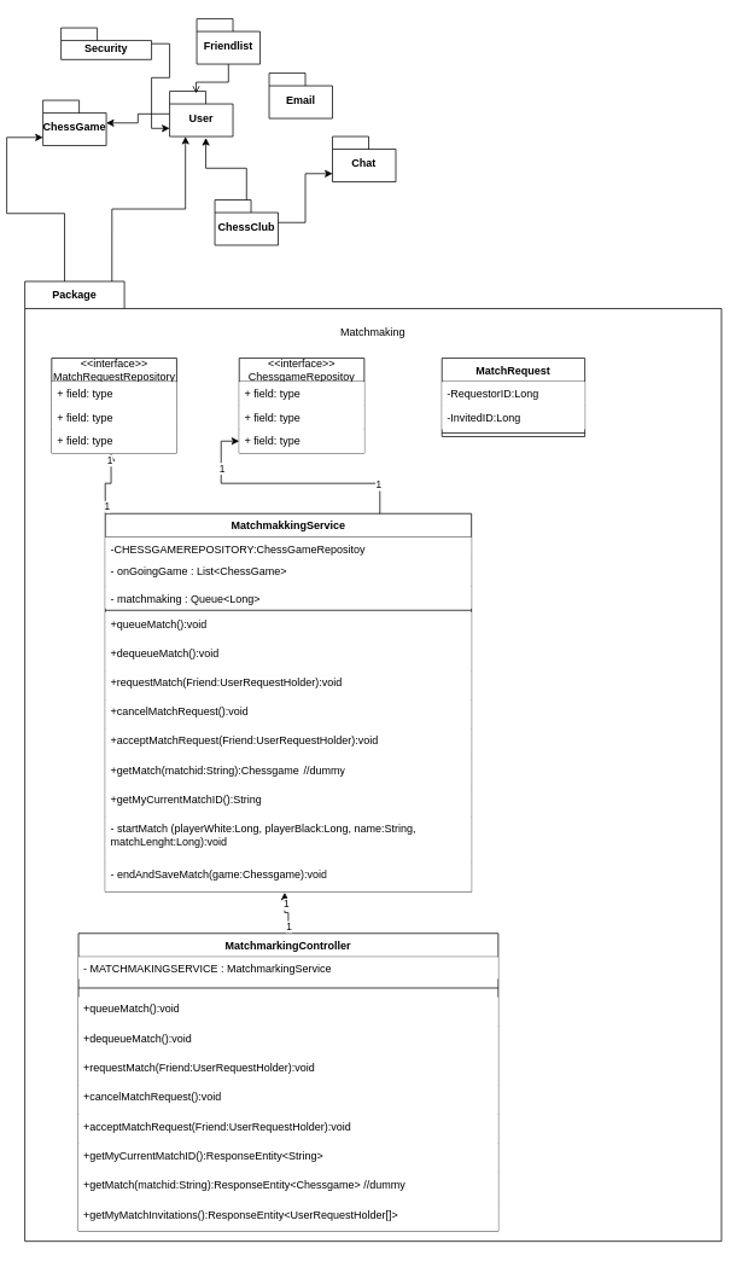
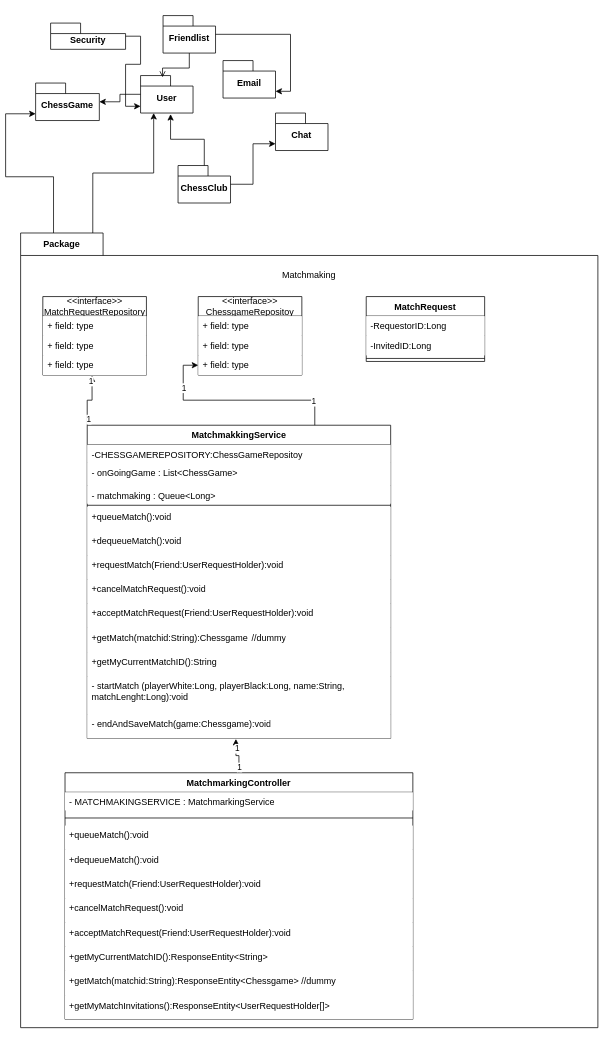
  <mxCell id="0" />
  <mxCell id="1" parent="0" />
  <mxCell id="2" value="Email" style="shape=folder;fontStyle=1;spacingTop=10;tabWidth=40;tabHeight=14;tabPosition=left;html=1;whiteSpace=wrap;strokeColor=#000000;" parent="1" vertex="1"><mxGeometry x="290" y="80" width="70" height="50" as="geometry" /></mxCell>
  <mxCell id="3" value="Security" style="shape=folder;fontStyle=1;spacingTop=10;tabWidth=40;tabHeight=14;tabPosition=left;html=1;whiteSpace=wrap;strokeColor=#000000;" parent="1" vertex="1"><mxGeometry x="60" y="30" width="100" height="35" as="geometry" /></mxCell>
  <mxCell id="4" value="Friendlist" style="shape=folder;fontStyle=1;spacingTop=10;tabWidth=40;tabHeight=14;tabPosition=left;html=1;whiteSpace=wrap;strokeColor=#000000;" parent="1" vertex="1"><mxGeometry x="210" y="20" width="70" height="50" as="geometry" /></mxCell>
  <mxCell id="5" value="Chat" style="shape=folder;fontStyle=1;spacingTop=10;tabWidth=40;tabHeight=14;tabPosition=left;html=1;whiteSpace=wrap;strokeColor=#000000;" parent="1" vertex="1"><mxGeometry x="360" y="150" width="70" height="50" as="geometry" /></mxCell>
  <mxCell id="6" value="User" style="shape=folder;fontStyle=1;spacingTop=10;tabWidth=40;tabHeight=14;tabPosition=left;html=1;whiteSpace=wrap;strokeColor=#000000;" parent="1" vertex="1"><mxGeometry x="180" y="100" width="70" height="50" as="geometry" /></mxCell>
- <mxCell id="7" value="ChessGame" style="shape=folder;fontStyle=1;spacingTop=10;tabWidth=40;tabHeight=14;tabPosition=left;html=1;whiteSpace=wrap;strokeColor=#000000;" parent="1" vertex="1"><mxGeometry x="40" y="110" width="70" height="50" as="geometry" /></mxCell>
+ <mxCell id="7" value="ChessGame" style="shape=folder;fontStyle=1;spacingTop=10;tabWidth=40;tabHeight=14;tabPosition=left;html=1;whiteSpace=wrap;strokeColor=#000000;" parent="1" vertex="1"><mxGeometry x="40" y="110" width="85" height="50" as="geometry" /></mxCell>
  <mxCell id="8" value="ChessClub" style="shape=folder;fontStyle=1;spacingTop=10;tabWidth=40;tabHeight=14;tabPosition=left;html=1;whiteSpace=wrap;strokeColor=#000000;" parent="1" vertex="1"><mxGeometry x="230" y="220" width="70" height="50" as="geometry" /></mxCell>
  <mxCell id="9" style="edgeStyle=orthogonalEdgeStyle;rounded=0;orthogonalLoop=1;jettySize=auto;html=1;strokeColor=#000000;" parent="1" source="6" target="7" edge="1"><mxGeometry relative="1" as="geometry" /></mxCell>
  <mxCell id="10" style="edgeStyle=orthogonalEdgeStyle;rounded=0;orthogonalLoop=1;jettySize=auto;html=1;entryX=0.419;entryY=0.047;entryDx=0;entryDy=0;entryPerimeter=0;strokeColor=#000000;endArrow=open;" parent="1" source="4" target="6" edge="1"><mxGeometry relative="1" as="geometry" /></mxCell>
  <mxCell id="11" style="edgeStyle=orthogonalEdgeStyle;rounded=0;orthogonalLoop=1;jettySize=auto;html=1;exitX=0.057;exitY=0;exitDx=0;exitDy=0;exitPerimeter=0;entryX=0;entryY=0;entryDx=0;entryDy=41;entryPerimeter=0;" parent="1" source="17" target="7" edge="1"><mxGeometry relative="1" as="geometry"><mxPoint x="110.03" y="290" as="sourcePoint" /></mxGeometry></mxCell>
  <mxCell id="12" style="edgeStyle=orthogonalEdgeStyle;rounded=0;orthogonalLoop=1;jettySize=auto;html=1;entryX=0.572;entryY=1.029;entryDx=0;entryDy=0;entryPerimeter=0;strokeColor=#000000;" parent="1" source="8" target="6" edge="1"><mxGeometry relative="1" as="geometry"><mxPoint x="235" y="190" as="targetPoint" /></mxGeometry></mxCell>
  <mxCell id="13" style="edgeStyle=orthogonalEdgeStyle;rounded=0;orthogonalLoop=1;jettySize=auto;html=1;entryX=0.25;entryY=1;entryDx=0;entryDy=0;entryPerimeter=0;exitX=0.125;exitY=0.003;exitDx=0;exitDy=0;exitPerimeter=0;" parent="1" source="17" target="6" edge="1"><mxGeometry relative="1" as="geometry"><mxPoint x="150" y="315" as="sourcePoint" /></mxGeometry></mxCell>
+ <mxCell id="14" style="edgeStyle=orthogonalEdgeStyle;rounded=0;orthogonalLoop=1;jettySize=auto;html=1;entryX=0;entryY=0;entryDx=70;entryDy=41;entryPerimeter=0;strokeColor=#000000;" parent="1" source="4" target="2" edge="1"><mxGeometry relative="1" as="geometry" /></mxCell>
  <mxCell id="15" style="edgeStyle=orthogonalEdgeStyle;rounded=0;orthogonalLoop=1;jettySize=auto;html=1;entryX=0;entryY=0;entryDx=0;entryDy=41;entryPerimeter=0;strokeColor=#000000;" parent="1" source="3" target="6" edge="1"><mxGeometry relative="1" as="geometry" /></mxCell>
  <mxCell id="16" style="edgeStyle=orthogonalEdgeStyle;rounded=0;orthogonalLoop=1;jettySize=auto;html=1;entryX=0;entryY=0;entryDx=0;entryDy=41;entryPerimeter=0;strokeColor=#000000;" parent="1" source="8" target="5" edge="1"><mxGeometry relative="1" as="geometry" /></mxCell>
  <mxCell id="17" value="Package" style="shape=folder;fontStyle=1;tabWidth=110;tabHeight=30;tabPosition=left;html=1;boundedLbl=1;labelInHeader=1;container=1;collapsible=0;whiteSpace=wrap;" parent="1" vertex="1"><mxGeometry x="20" y="310" width="770" height="1060" as="geometry" /></mxCell>
  <mxCell id="18" value="Matchmaking" style="html=1;strokeColor=none;resizeWidth=1;resizeHeight=1;fillColor=none;part=1;connectable=0;allowArrows=0;deletable=0;whiteSpace=wrap;" parent="17" vertex="1"><mxGeometry width="770" height="53.671" relative="1" as="geometry"><mxPoint y="30" as="offset" /></mxGeometry></mxCell>
  <mxCell id="19" value="MatchmakkingService" style="swimlane;fontStyle=1;align=center;verticalAlign=top;childLayout=stackLayout;horizontal=1;startSize=26;horizontalStack=0;resizeParent=1;resizeParentMax=0;resizeLast=0;collapsible=1;marginBottom=0;whiteSpace=wrap;html=1;fillColor=#FFFFFF;" parent="17" vertex="1"><mxGeometry x="88.846" y="256.419" width="404.744" height="417.695" as="geometry" /></mxCell>
  <mxCell id="20" value="-CHESSGAMEREPOSITORY:ChessGameRepositoy" style="text;strokeColor=none;fillColor=#FFFFFF;align=left;verticalAlign=top;spacingLeft=4;spacingRight=4;overflow=hidden;rotatable=0;points=[[0,0.5],[1,0.5]];portConstraint=eastwest;whiteSpace=wrap;html=1;" parent="19" vertex="1"><mxGeometry y="26" width="404.744" height="24.229" as="geometry" /></mxCell>
  <mxCell id="21" value="- onGoingGame : List&amp;lt;ChessGame&amp;gt;" style="text;strokeColor=none;fillColor=#FFFFFF;align=left;verticalAlign=top;spacingLeft=4;spacingRight=4;overflow=hidden;rotatable=0;points=[[0,0.5],[1,0.5]];portConstraint=eastwest;whiteSpace=wrap;html=1;" parent="19" vertex="1"><mxGeometry y="50.229" width="404.744" height="30.286" as="geometry" /></mxCell>
  <mxCell id="22" value="- matchmaking : Queue&amp;lt;Long&amp;gt;&amp;nbsp;" style="text;strokeColor=none;fillColor=#FFFFFF;align=left;verticalAlign=top;spacingLeft=4;spacingRight=4;overflow=hidden;rotatable=0;points=[[0,0.5],[1,0.5]];portConstraint=eastwest;whiteSpace=wrap;html=1;" parent="19" vertex="1"><mxGeometry y="80.514" width="404.744" height="24.229" as="geometry" /></mxCell>
  <mxCell id="23" value="" style="line;strokeWidth=1;fillColor=#FFFFFF;align=left;verticalAlign=middle;spacingTop=-1;spacingLeft=3;spacingRight=3;rotatable=0;labelPosition=right;points=[];portConstraint=eastwest;strokeColor=inherit;" parent="19" vertex="1"><mxGeometry y="104.743" width="404.744" height="4.038" as="geometry" /></mxCell>
  <mxCell id="24" value="+queueMatch():void" style="text;strokeColor=none;fillColor=#FFFFFF;align=left;verticalAlign=top;spacingLeft=4;spacingRight=4;overflow=hidden;rotatable=0;points=[[0,0.5],[1,0.5]];portConstraint=eastwest;whiteSpace=wrap;html=1;" parent="19" vertex="1"><mxGeometry y="108.781" width="404.744" height="32.305" as="geometry" /></mxCell>
  <mxCell id="25" value="+dequeueMatch():void" style="text;strokeColor=none;fillColor=#FFFFFF;align=left;verticalAlign=top;spacingLeft=4;spacingRight=4;overflow=hidden;rotatable=0;points=[[0,0.5],[1,0.5]];portConstraint=eastwest;whiteSpace=wrap;html=1;" parent="19" vertex="1"><mxGeometry y="141.086" width="404.744" height="32.305" as="geometry" /></mxCell>
  <mxCell id="26" value="+requestMatch(Friend:UserRequestHolder):void" style="text;strokeColor=none;fillColor=#FFFFFF;align=left;verticalAlign=top;spacingLeft=4;spacingRight=4;overflow=hidden;rotatable=0;points=[[0,0.5],[1,0.5]];portConstraint=eastwest;whiteSpace=wrap;html=1;" parent="19" vertex="1"><mxGeometry y="173.39" width="404.744" height="32.305" as="geometry" /></mxCell>
  <mxCell id="27" value="+cancelMatchRequest():void" style="text;strokeColor=none;fillColor=#FFFFFF;align=left;verticalAlign=top;spacingLeft=4;spacingRight=4;overflow=hidden;rotatable=0;points=[[0,0.5],[1,0.5]];portConstraint=eastwest;whiteSpace=wrap;html=1;" parent="19" vertex="1"><mxGeometry y="205.695" width="404.744" height="32.305" as="geometry" /></mxCell>
  <mxCell id="28" value="+acceptMatchRequest(Friend:UserRequestHolder):void" style="text;strokeColor=none;fillColor=#FFFFFF;align=left;verticalAlign=top;spacingLeft=4;spacingRight=4;overflow=hidden;rotatable=0;points=[[0,0.5],[1,0.5]];portConstraint=eastwest;whiteSpace=wrap;html=1;" parent="19" vertex="1"><mxGeometry y="238" width="404.744" height="32.305" as="geometry" /></mxCell>
  <mxCell id="29" value="+getMatch(matchid:String):Chessgame&lt;span style=&quot;white-space: pre;&quot;&gt;&#09;&lt;/span&gt;//dummy" style="text;strokeColor=none;fillColor=#FFFFFF;align=left;verticalAlign=top;spacingLeft=4;spacingRight=4;overflow=hidden;rotatable=0;points=[[0,0.5],[1,0.5]];portConstraint=eastwest;whiteSpace=wrap;html=1;" parent="19" vertex="1"><mxGeometry y="270.305" width="404.744" height="32.305" as="geometry" /></mxCell>
  <mxCell id="30" value="+getMyCurrentMatchID():String" style="text;strokeColor=none;fillColor=#FFFFFF;align=left;verticalAlign=top;spacingLeft=4;spacingRight=4;overflow=hidden;rotatable=0;points=[[0,0.5],[1,0.5]];portConstraint=eastwest;whiteSpace=wrap;html=1;" parent="19" vertex="1"><mxGeometry y="302.61" width="404.744" height="32.305" as="geometry" /></mxCell>
  <mxCell id="31" value="- startMatch (playerWhite:Long, playerBlack:Long, name:String, matchLenght:Long):void" style="text;strokeColor=none;fillColor=#FFFFFF;align=left;verticalAlign=top;spacingLeft=4;spacingRight=4;overflow=hidden;rotatable=0;points=[[0,0.5],[1,0.5]];portConstraint=eastwest;whiteSpace=wrap;html=1;" parent="19" vertex="1"><mxGeometry y="334.914" width="404.744" height="50.476" as="geometry" /></mxCell>
  <mxCell id="32" value="- endAndSaveMatch(game:Chessgame):void" style="text;strokeColor=none;fillColor=#FFFFFF;align=left;verticalAlign=top;spacingLeft=4;spacingRight=4;overflow=hidden;rotatable=0;points=[[0,0.5],[1,0.5]];portConstraint=eastwest;whiteSpace=wrap;html=1;" parent="19" vertex="1"><mxGeometry y="385.39" width="404.744" height="32.305" as="geometry" /></mxCell>
  <mxCell id="33" value="&amp;lt;&amp;lt;interface&amp;gt;&amp;gt;&lt;br&gt;ChessgameRepositoy" style="swimlane;fontStyle=0;childLayout=stackLayout;horizontal=1;startSize=26;fillColor=#FFFFFF;horizontalStack=0;resizeParent=1;resizeParentMax=0;resizeLast=0;collapsible=1;marginBottom=0;whiteSpace=wrap;html=1;" parent="17" vertex="1"><mxGeometry x="236.923" y="84.8" width="138.205" height="104.743" as="geometry" /></mxCell>
  <mxCell id="34" value="+ field: type" style="text;strokeColor=none;fillColor=#FFFFFF;align=left;verticalAlign=top;spacingLeft=4;spacingRight=4;overflow=hidden;rotatable=0;points=[[0,0.5],[1,0.5]];portConstraint=eastwest;whiteSpace=wrap;html=1;" parent="33" vertex="1"><mxGeometry y="26" width="138.205" height="26.248" as="geometry" /></mxCell>
  <mxCell id="35" value="+ field: type" style="text;strokeColor=none;fillColor=#FFFFFF;align=left;verticalAlign=top;spacingLeft=4;spacingRight=4;overflow=hidden;rotatable=0;points=[[0,0.5],[1,0.5]];portConstraint=eastwest;whiteSpace=wrap;html=1;" parent="33" vertex="1"><mxGeometry y="52.248" width="138.205" height="26.248" as="geometry" /></mxCell>
  <mxCell id="36" value="+ field: type" style="text;strokeColor=none;fillColor=#FFFFFF;align=left;verticalAlign=top;spacingLeft=4;spacingRight=4;overflow=hidden;rotatable=0;points=[[0,0.5],[1,0.5]];portConstraint=eastwest;whiteSpace=wrap;html=1;" parent="33" vertex="1"><mxGeometry y="78.495" width="138.205" height="26.248" as="geometry" /></mxCell>
  <mxCell id="37" style="edgeStyle=orthogonalEdgeStyle;rounded=0;orthogonalLoop=1;jettySize=auto;html=1;exitX=0.75;exitY=0;exitDx=0;exitDy=0;fillColor=#FFFFFF;" parent="17" source="19" target="36" edge="1"><mxGeometry relative="1" as="geometry" /></mxCell>
  <mxCell id="38" value="1" style="edgeLabel;html=1;align=center;verticalAlign=middle;resizable=0;points=[];fillColor=#FFFFFF;" parent="37" vertex="1" connectable="0"><mxGeometry x="-0.768" y="2" relative="1" as="geometry"><mxPoint as="offset" /></mxGeometry></mxCell>
  <mxCell id="39" value="1" style="edgeLabel;html=1;align=center;verticalAlign=middle;resizable=0;points=[];fillColor=#FFFFFF;" parent="37" vertex="1" connectable="0"><mxGeometry x="0.635" y="-1" relative="1" as="geometry"><mxPoint as="offset" /></mxGeometry></mxCell>
  <mxCell id="40" value="MatchmarkingController" style="swimlane;fontStyle=1;align=center;verticalAlign=top;childLayout=stackLayout;horizontal=1;startSize=26;horizontalStack=0;resizeParent=1;resizeParentMax=0;resizeLast=0;collapsible=1;marginBottom=0;whiteSpace=wrap;html=1;fillColor=#FFFFFF;" parent="17" vertex="1"><mxGeometry x="59.231" y="719.995" width="463.974" height="328.857" as="geometry" /></mxCell>
  <mxCell id="41" value="- MATCHMAKINGSERVICE : MatchmarkingService" style="text;strokeColor=none;fillColor=#FFFFFF;align=left;verticalAlign=top;spacingLeft=4;spacingRight=4;overflow=hidden;rotatable=0;points=[[0,0.5],[1,0.5]];portConstraint=eastwest;whiteSpace=wrap;html=1;" parent="40" vertex="1"><mxGeometry y="26" width="463.974" height="24.229" as="geometry" /></mxCell>
  <mxCell id="42" value="" style="line;strokeWidth=1;fillColor=#FFFFFF;align=left;verticalAlign=middle;spacingTop=-1;spacingLeft=3;spacingRight=3;rotatable=0;labelPosition=right;points=[];portConstraint=eastwest;strokeColor=inherit;" parent="40" vertex="1"><mxGeometry y="50.229" width="463.974" height="20.19" as="geometry" /></mxCell>
  <mxCell id="43" value="+queueMatch():void" style="text;strokeColor=none;fillColor=#FFFFFF;align=left;verticalAlign=top;spacingLeft=4;spacingRight=4;overflow=hidden;rotatable=0;points=[[0,0.5],[1,0.5]];portConstraint=eastwest;whiteSpace=wrap;html=1;" parent="40" vertex="1"><mxGeometry y="70.419" width="463.974" height="32.305" as="geometry" /></mxCell>
  <mxCell id="44" value="+dequeueMatch():void" style="text;strokeColor=none;fillColor=#FFFFFF;align=left;verticalAlign=top;spacingLeft=4;spacingRight=4;overflow=hidden;rotatable=0;points=[[0,0.5],[1,0.5]];portConstraint=eastwest;whiteSpace=wrap;html=1;" parent="40" vertex="1"><mxGeometry y="102.724" width="463.974" height="32.305" as="geometry" /></mxCell>
  <mxCell id="45" value="+requestMatch(Friend:UserRequestHolder):void" style="text;strokeColor=none;fillColor=#FFFFFF;align=left;verticalAlign=top;spacingLeft=4;spacingRight=4;overflow=hidden;rotatable=0;points=[[0,0.5],[1,0.5]];portConstraint=eastwest;whiteSpace=wrap;html=1;" parent="40" vertex="1"><mxGeometry y="135.029" width="463.974" height="32.305" as="geometry" /></mxCell>
  <mxCell id="46" value="+cancelMatchRequest():void" style="text;strokeColor=none;fillColor=#FFFFFF;align=left;verticalAlign=top;spacingLeft=4;spacingRight=4;overflow=hidden;rotatable=0;points=[[0,0.5],[1,0.5]];portConstraint=eastwest;whiteSpace=wrap;html=1;" parent="40" vertex="1"><mxGeometry y="167.333" width="463.974" height="32.305" as="geometry" /></mxCell>
  <mxCell id="47" value="+acceptMatchRequest(Friend:UserRequestHolder):void" style="text;strokeColor=none;fillColor=#FFFFFF;align=left;verticalAlign=top;spacingLeft=4;spacingRight=4;overflow=hidden;rotatable=0;points=[[0,0.5],[1,0.5]];portConstraint=eastwest;whiteSpace=wrap;html=1;" parent="40" vertex="1"><mxGeometry y="199.638" width="463.974" height="32.305" as="geometry" /></mxCell>
  <mxCell id="48" value="+getMyCurrentMatchID():ResponseEntity&amp;lt;String&amp;gt;&amp;nbsp;" style="text;strokeColor=none;fillColor=#FFFFFF;align=left;verticalAlign=top;spacingLeft=4;spacingRight=4;overflow=hidden;rotatable=0;points=[[0,0.5],[1,0.5]];portConstraint=eastwest;whiteSpace=wrap;html=1;" parent="40" vertex="1"><mxGeometry y="231.943" width="463.974" height="32.305" as="geometry" /></mxCell>
  <mxCell id="49" value="+getMatch(matchid:String):ResponseEntity&amp;lt;Chessgame&amp;gt; //dummy&amp;nbsp;" style="text;strokeColor=none;fillColor=#FFFFFF;align=left;verticalAlign=top;spacingLeft=4;spacingRight=4;overflow=hidden;rotatable=0;points=[[0,0.5],[1,0.5]];portConstraint=eastwest;whiteSpace=wrap;html=1;" parent="40" vertex="1"><mxGeometry y="264.248" width="463.974" height="32.305" as="geometry" /></mxCell>
  <mxCell id="50" value="+getMyMatchInvitations():ResponseEntity&amp;lt;UserRequestHolder[]&amp;gt;" style="text;strokeColor=none;fillColor=#FFFFFF;align=left;verticalAlign=top;spacingLeft=4;spacingRight=4;overflow=hidden;rotatable=0;points=[[0,0.5],[1,0.5]];portConstraint=eastwest;whiteSpace=wrap;html=1;" parent="40" vertex="1"><mxGeometry y="296.552" width="463.974" height="32.305" as="geometry" /></mxCell>
  <mxCell id="51" value="&amp;lt;&amp;lt;interface&amp;gt;&amp;gt;&lt;br&gt;MatchRequestRepository" style="swimlane;fontStyle=0;childLayout=stackLayout;horizontal=1;startSize=26;fillColor=#FFFFFF;horizontalStack=0;resizeParent=1;resizeParentMax=0;resizeLast=0;collapsible=1;marginBottom=0;whiteSpace=wrap;html=1;" parent="17" vertex="1"><mxGeometry x="29.615" y="84.8" width="138.205" height="104.743" as="geometry" /></mxCell>
  <mxCell id="52" value="+ field: type" style="text;strokeColor=none;fillColor=#FFFFFF;align=left;verticalAlign=top;spacingLeft=4;spacingRight=4;overflow=hidden;rotatable=0;points=[[0,0.5],[1,0.5]];portConstraint=eastwest;whiteSpace=wrap;html=1;" parent="51" vertex="1"><mxGeometry y="26" width="138.205" height="26.248" as="geometry" /></mxCell>
  <mxCell id="53" value="+ field: type" style="text;strokeColor=none;fillColor=#FFFFFF;align=left;verticalAlign=top;spacingLeft=4;spacingRight=4;overflow=hidden;rotatable=0;points=[[0,0.5],[1,0.5]];portConstraint=eastwest;whiteSpace=wrap;html=1;" parent="51" vertex="1"><mxGeometry y="52.248" width="138.205" height="26.248" as="geometry" /></mxCell>
  <mxCell id="54" value="+ field: type" style="text;strokeColor=none;fillColor=#FFFFFF;align=left;verticalAlign=top;spacingLeft=4;spacingRight=4;overflow=hidden;rotatable=0;points=[[0,0.5],[1,0.5]];portConstraint=eastwest;whiteSpace=wrap;html=1;" parent="51" vertex="1"><mxGeometry y="78.495" width="138.205" height="26.248" as="geometry" /></mxCell>
  <mxCell id="55" style="edgeStyle=orthogonalEdgeStyle;rounded=0;orthogonalLoop=1;jettySize=auto;html=1;exitX=0;exitY=0;exitDx=0;exitDy=0;entryX=0.475;entryY=1.019;entryDx=0;entryDy=0;entryPerimeter=0;fillColor=#FFFFFF;" parent="17" source="19" target="54" edge="1"><mxGeometry relative="1" as="geometry" /></mxCell>
  <mxCell id="56" value="1" style="edgeLabel;html=1;align=center;verticalAlign=middle;resizable=0;points=[];fillColor=#FFFFFF;" parent="55" vertex="1" connectable="0"><mxGeometry x="-0.774" y="-2" relative="1" as="geometry"><mxPoint as="offset" /></mxGeometry></mxCell>
  <mxCell id="57" value="1" style="edgeLabel;html=1;align=center;verticalAlign=middle;resizable=0;points=[];fillColor=#FFFFFF;" parent="55" vertex="1" connectable="0"><mxGeometry x="0.779" y="2" relative="1" as="geometry"><mxPoint as="offset" /></mxGeometry></mxCell>
  <mxCell id="58" style="edgeStyle=orthogonalEdgeStyle;rounded=0;orthogonalLoop=1;jettySize=auto;html=1;entryX=0.49;entryY=1.025;entryDx=0;entryDy=0;entryPerimeter=0;" parent="17" source="40" target="32" edge="1"><mxGeometry relative="1" as="geometry" /></mxCell>
  <mxCell id="59" value="1" style="edgeLabel;html=1;align=center;verticalAlign=middle;resizable=0;points=[];" parent="58" vertex="1" connectable="0"><mxGeometry x="0.459" y="-1" relative="1" as="geometry"><mxPoint as="offset" /></mxGeometry></mxCell>
  <mxCell id="60" value="1" style="edgeLabel;html=1;align=center;verticalAlign=middle;resizable=0;points=[];" parent="58" vertex="1" connectable="0"><mxGeometry x="-0.728" relative="1" as="geometry"><mxPoint as="offset" /></mxGeometry></mxCell>
  <mxCell id="61" value="MatchRequest" style="swimlane;fontStyle=1;align=center;verticalAlign=top;childLayout=stackLayout;horizontal=1;startSize=26;horizontalStack=0;resizeParent=1;resizeParentMax=0;resizeLast=0;collapsible=1;marginBottom=0;whiteSpace=wrap;html=1;fillColor=#FFFFFF;" parent="17" vertex="1"><mxGeometry x="461.013" y="84.8" width="157.949" height="86.571" as="geometry" /></mxCell>
  <mxCell id="62" value="-RequestorID:Long" style="text;strokeColor=none;fillColor=#FFFFFF;align=left;verticalAlign=top;spacingLeft=4;spacingRight=4;overflow=hidden;rotatable=0;points=[[0,0.5],[1,0.5]];portConstraint=eastwest;whiteSpace=wrap;html=1;" parent="61" vertex="1"><mxGeometry y="26" width="157.949" height="26.248" as="geometry" /></mxCell>
  <mxCell id="63" value="-InvitedID:Long" style="text;strokeColor=none;fillColor=#FFFFFF;align=left;verticalAlign=top;spacingLeft=4;spacingRight=4;overflow=hidden;rotatable=0;points=[[0,0.5],[1,0.5]];portConstraint=eastwest;whiteSpace=wrap;html=1;" parent="61" vertex="1"><mxGeometry y="52.248" width="157.949" height="26.248" as="geometry" /></mxCell>
  <mxCell id="64" value="" style="line;strokeWidth=1;fillColor=#FFFFFF;align=left;verticalAlign=middle;spacingTop=-1;spacingLeft=3;spacingRight=3;rotatable=0;labelPosition=right;points=[];portConstraint=eastwest;strokeColor=inherit;" parent="61" vertex="1"><mxGeometry y="78.495" width="157.949" height="8.076" as="geometry" /></mxCell>
